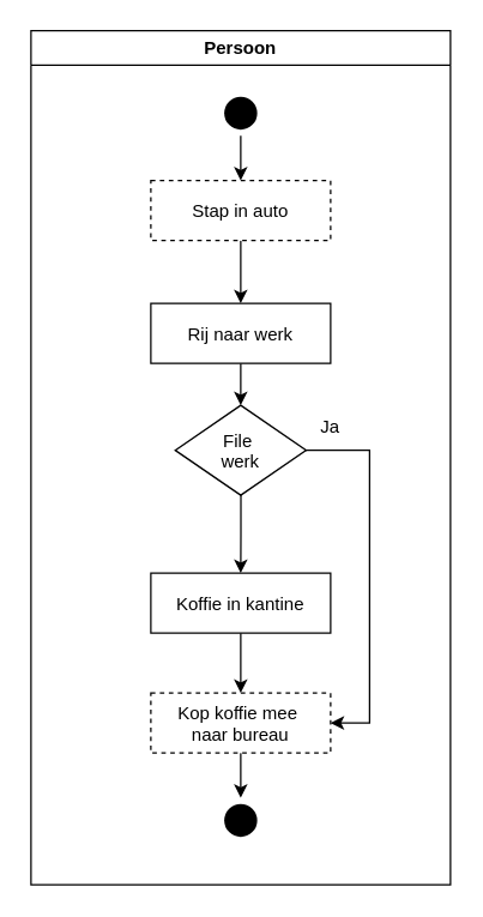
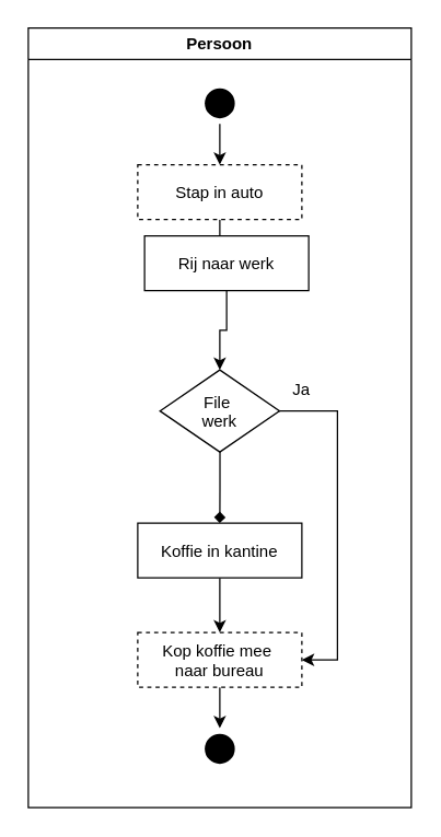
  <mxCell id="0" />
  <mxCell id="1" parent="0" />
  <mxCell id="2" value="Persoon" style="swimlane;whiteSpace=wrap;startSize=23;swimlaneLine=1;" parent="1" vertex="1"><mxGeometry x="20" y="20" width="280" height="570" as="geometry"><mxRectangle x="164.5" y="128" width="90" height="30" as="alternateBounds" /></mxGeometry></mxCell>
  <mxCell id="3" style="edgeStyle=orthogonalEdgeStyle;rounded=0;orthogonalLoop=1;jettySize=auto;html=1;entryX=0.5;entryY=0;entryDx=0;entryDy=0;" edge="1" parent="2" source="4" target="6"><mxGeometry relative="1" as="geometry" /></mxCell>
  <mxCell id="4" value="" style="ellipse;shape=startState;fillColor=#000000;strokeColor=none;" parent="2" vertex="1"><mxGeometry x="125" y="40" width="30" height="30" as="geometry" /></mxCell>
  <mxCell id="5" value="" style="edgeStyle=orthogonalEdgeStyle;rounded=0;orthogonalLoop=1;jettySize=auto;html=1;" edge="1" parent="2" source="6" target="8"><mxGeometry relative="1" as="geometry" /></mxCell>
  <mxCell id="6" value="Stap in auto" style="dashed=1;" parent="2" vertex="1"><mxGeometry x="80" y="100" width="120" height="40" as="geometry" /></mxCell>
  <mxCell id="7" style="edgeStyle=orthogonalEdgeStyle;rounded=0;orthogonalLoop=1;jettySize=auto;html=1;entryX=0.5;entryY=0;entryDx=0;entryDy=0;" edge="1" parent="2" source="8" target="11"><mxGeometry relative="1" as="geometry" /></mxCell>
- <mxCell id="8" value="Rij naar werk" style="" parent="2" vertex="1"><mxGeometry x="80" y="182" width="120" height="40" as="geometry" /></mxCell>
- <mxCell id="9" style="edgeStyle=orthogonalEdgeStyle;rounded=0;orthogonalLoop=1;jettySize=auto;html=1;" edge="1" parent="2" source="11" target="13"><mxGeometry relative="1" as="geometry" /></mxCell>
+ <mxCell id="8" value="Rij naar werk" style="" parent="2" vertex="1"><mxGeometry x="85" y="152" width="120" height="40" as="geometry" /></mxCell>
+ <mxCell id="9" style="edgeStyle=orthogonalEdgeStyle;rounded=0;orthogonalLoop=1;jettySize=auto;html=1;endArrow=diamond;" edge="1" parent="2" source="11" target="13"><mxGeometry relative="1" as="geometry" /></mxCell>
  <mxCell id="10" style="edgeStyle=orthogonalEdgeStyle;rounded=0;orthogonalLoop=1;jettySize=auto;html=1;entryX=1;entryY=0.5;entryDx=0;entryDy=0;exitX=1;exitY=0.5;exitDx=0;exitDy=0;" edge="1" parent="2" source="11" target="15"><mxGeometry relative="1" as="geometry"><Array as="points"><mxPoint x="226" y="280" /><mxPoint x="226" y="462" /></Array></mxGeometry></mxCell>
  <mxCell id="11" value="File &#10;werk" style="rhombus;fillColor=default;strokeColor=default;" vertex="1" parent="2"><mxGeometry x="96.25" y="250" width="87.5" height="60" as="geometry" /></mxCell>
  <mxCell id="12" style="edgeStyle=orthogonalEdgeStyle;rounded=0;orthogonalLoop=1;jettySize=auto;html=1;entryX=0.5;entryY=0;entryDx=0;entryDy=0;" edge="1" parent="2" source="13" target="15"><mxGeometry relative="1" as="geometry" /></mxCell>
  <mxCell id="13" value="Koffie in kantine" style="" vertex="1" parent="2"><mxGeometry x="80" y="362" width="120" height="40" as="geometry" /></mxCell>
  <mxCell id="14" style="edgeStyle=orthogonalEdgeStyle;rounded=0;orthogonalLoop=1;jettySize=auto;html=1;entryX=0.5;entryY=0;entryDx=0;entryDy=0;" edge="1" parent="2" source="15" target="16"><mxGeometry relative="1" as="geometry" /></mxCell>
  <mxCell id="15" value="Kop koffie mee &#10;naar bureau" style="dashed=1;" vertex="1" parent="2"><mxGeometry x="80" y="442" width="120" height="40" as="geometry" /></mxCell>
  <mxCell id="16" value="" style="ellipse;shape=startState;fillColor=#000000;strokeColor=none;" vertex="1" parent="2"><mxGeometry x="125" y="512" width="30" height="30" as="geometry" /></mxCell>
  <mxCell id="17" value="Ja" style="text;html=1;align=center;verticalAlign=middle;whiteSpace=wrap;rounded=0;" vertex="1" parent="2"><mxGeometry x="170" y="250" width="60" height="30" as="geometry" /></mxCell>
